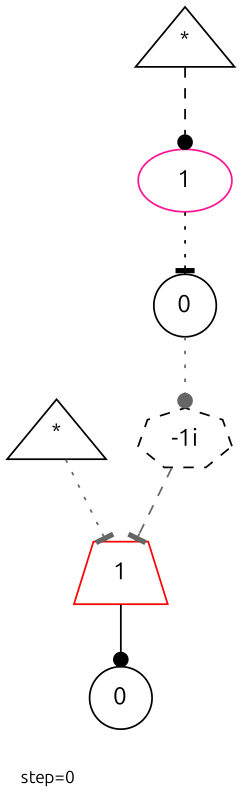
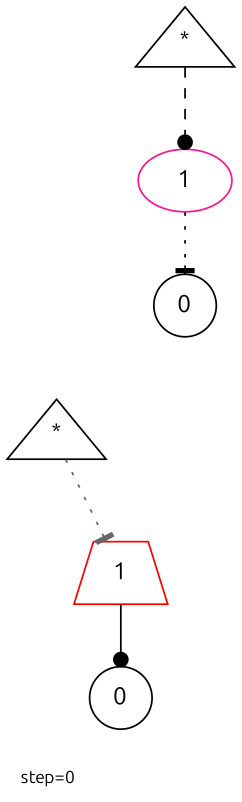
  digraph {
    fontsize=10
    label="step=0"
    labeljust=left
    labelloc=bottom
    fontname=Ubuntu
    node [color=black labelfontcolor=black peripheries=1 shape=triangle fontname=Ubuntu]
    edge [color=gray40 style=dotted arrowhead=tee fontname=Ubuntu]
    n1 [label=<<SUP>*</SUP>>]
    n2 [color=red label=1 shape=trapezium labelfontcolor=""]
    n3 [label=<<SUP>*</SUP>>]
    n4 [color=deeppink label=1 shape=ellipse labelfontcolor=""]
    n5 [label=<0> shape=circle]
-   n6 [label=<-1i> shape=septagon style=dashed labelfontcolor=""]
    n7 [label=<0> shape=circle]
    n1 -> n2
    n2 -> n7 [color=black style=solid arrowhead=dot]
    n3 -> n4 [color=black style=dashed arrowhead=dot]
    n4 -> n5 [color=black]
-   n5 -> n6 [arrowhead=dot]
-   n6 -> n2 [style=dashed]
  }
